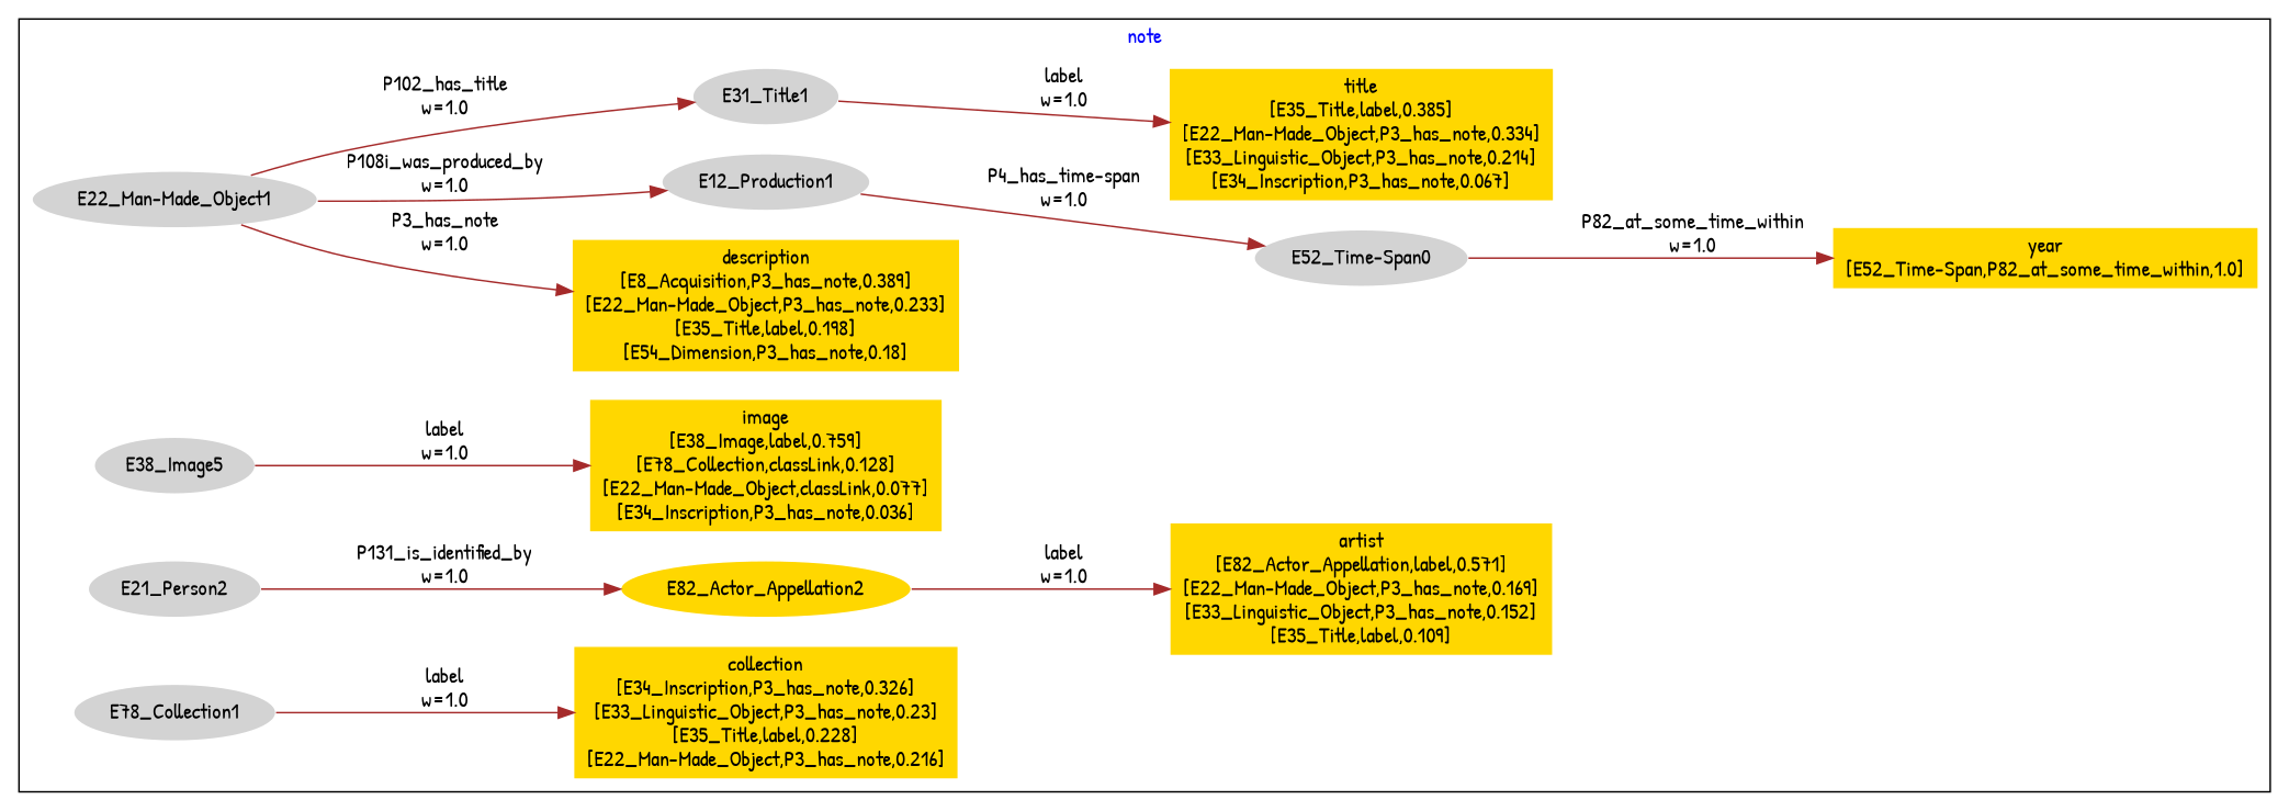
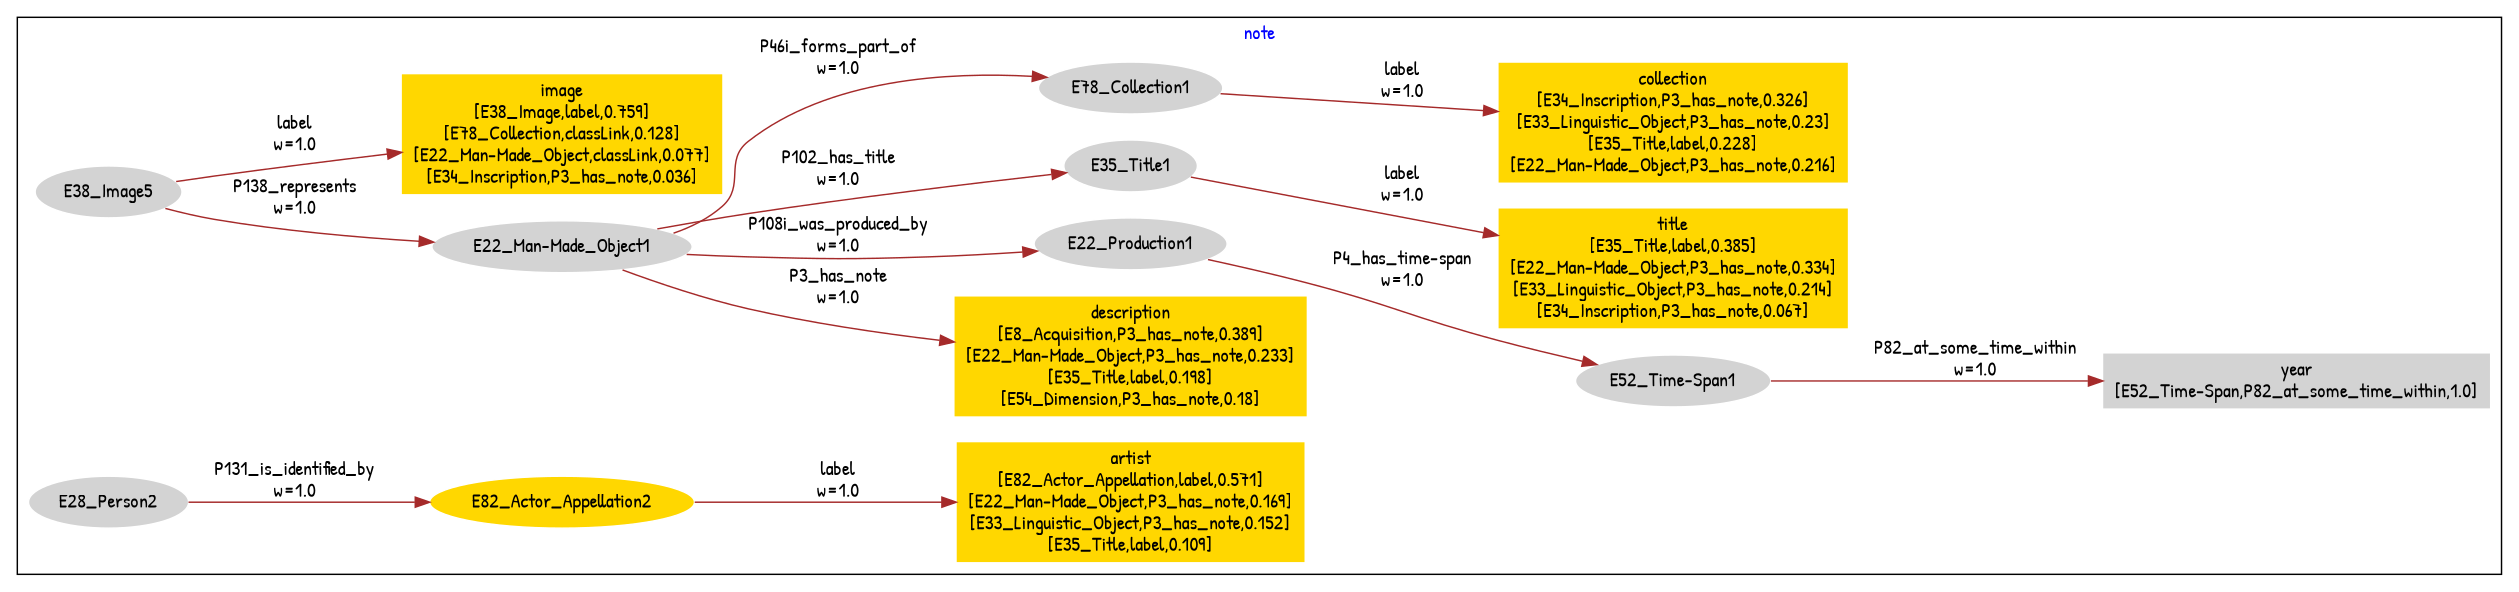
  digraph {
    fontcolor=blue
    fontname="Patrick Hand"
    rankdir=LR
    remincross=true
    node [color=white fillcolor=lightgray fontname="Patrick Hand" style=filled]
    edge [color=brown fontcolor=black fontname="Patrick Hand"]
-   n1 [label="E52_Time-Span0"]
-   n2 [fillcolor=gold label="year\n[E52_Time-Span,P82_at_some_time_within,1.0]" shape=plaintext color=""]
+   n1 [label="E52_Time-Span1"]
+   n2 [label="year\n[E52_Time-Span,P82_at_some_time_within,1.0]" shape=plaintext color=""]
    n3 [label="E22_Man-Made_Object1"]
    n4 [fillcolor=gold label="description\n[E8_Acquisition,P3_has_note,0.389]\n[E22_Man-Made_Object,P3_has_note,0.233]\n[E35_Title,label,0.198]\n[E54_Dimension,P3_has_note,0.18]" shape=plaintext color=""]
-   n5 [label=E12_Production1]
+   n5 [label=E22_Production1]
    n6 [label=E38_Image5]
    n7 [fillcolor=gold label="image\n[E38_Image,label,0.759]\n[E78_Collection,classLink,0.128]\n[E22_Man-Made_Object,classLink,0.077]\n[E34_Inscription,P3_has_note,0.036]" shape=plaintext color=""]
    n8 [fillcolor=gold label=E82_Actor_Appellation2]
    n9 [fillcolor=gold label="artist\n[E82_Actor_Appellation,label,0.571]\n[E22_Man-Made_Object,P3_has_note,0.169]\n[E33_Linguistic_Object,P3_has_note,0.152]\n[E35_Title,label,0.109]" shape=plaintext color=""]
-   n10 [label=E21_Person2]
-   n11 [label=E31_Title1]
+   n10 [label=E28_Person2]
+   n11 [label=E35_Title1]
    n12 [fillcolor=gold label="title\n[E35_Title,label,0.385]\n[E22_Man-Made_Object,P3_has_note,0.334]\n[E33_Linguistic_Object,P3_has_note,0.214]\n[E34_Inscription,P3_has_note,0.067]" shape=plaintext color=""]
    n13 [label=E78_Collection1]
    n14 [fillcolor=gold label="collection\n[E34_Inscription,P3_has_note,0.326]\n[E33_Linguistic_Object,P3_has_note,0.23]\n[E35_Title,label,0.228]\n[E22_Man-Made_Object,P3_has_note,0.216]" shape=plaintext color=""]
    subgraph cluster_1 {
      label=note
      n1
      n2
      n3
      n4
      n5
      n6
      n7
      n8
      n9
      n10
      n11
      n12
      n13
      n14
    }
    n1 -> n2 [label="P82_at_some_time_within\nw=1.0"]
    n3 -> n4 [label="P3_has_note\nw=1.0"]
    n3 -> n5 [label="P108i_was_produced_by\nw=1.0"]
    n3 -> n11 [label="P102_has_title\nw=1.0"]
+   n3 -> n13 [label="P46i_forms_part_of\nw=1.0"]
    n5 -> n1 [label="P4_has_time-span\nw=1.0"]
+   n6 -> n3 [label="P138_represents\nw=1.0"]
    n6 -> n7 [label="label\nw=1.0"]
    n8 -> n9 [label="label\nw=1.0"]
    n10 -> n8 [label="P131_is_identified_by\nw=1.0"]
    n11 -> n12 [label="label\nw=1.0"]
    n13 -> n14 [label="label\nw=1.0"]
  }
